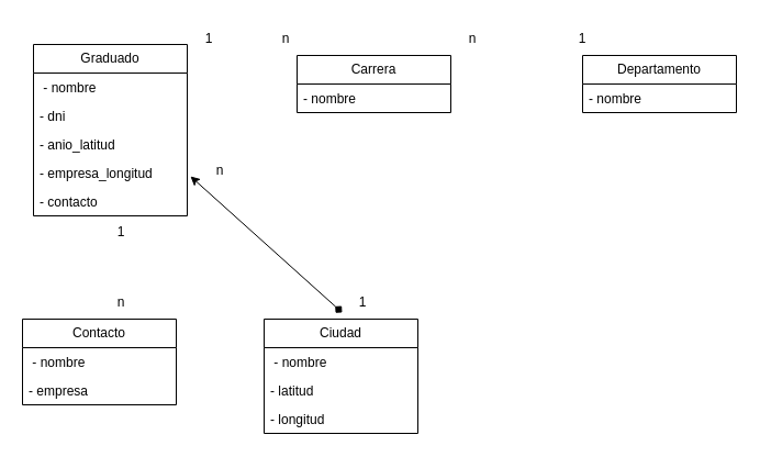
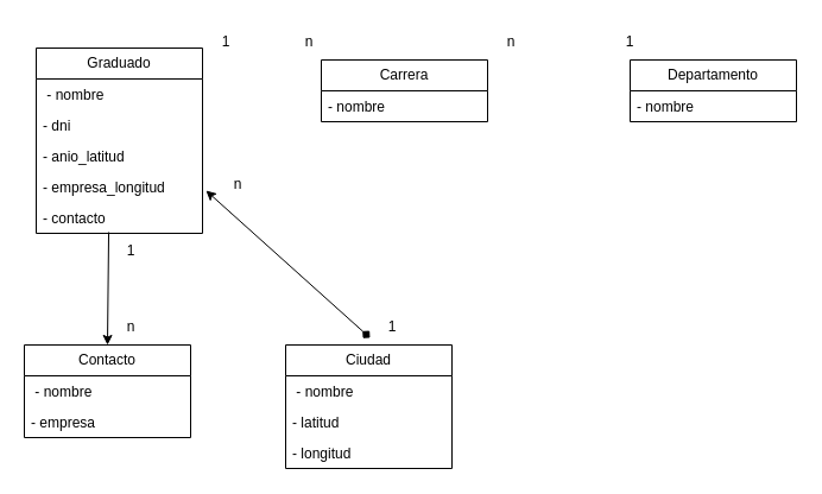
  <mxCell id="0" />
  <mxCell id="1" parent="0" />
  <mxCell id="2" value="Graduado" style="swimlane;fontStyle=0;childLayout=stackLayout;horizontal=1;startSize=26;fillColor=none;horizontalStack=0;resizeParent=1;resizeParentMax=0;resizeLast=0;collapsible=1;marginBottom=0;whiteSpace=wrap;html=1;" vertex="1" parent="1"><mxGeometry x="30" y="40" width="140" height="156" as="geometry" /></mxCell>
  <mxCell id="3" value="&amp;nbsp;- nombre" style="text;strokeColor=none;fillColor=none;align=left;verticalAlign=top;spacingLeft=4;spacingRight=4;overflow=hidden;rotatable=0;points=[[0,0.5],[1,0.5]];portConstraint=eastwest;whiteSpace=wrap;html=1;" vertex="1" parent="2"><mxGeometry y="26" width="140" height="26" as="geometry" /></mxCell>
  <mxCell id="4" value="- dni" style="text;strokeColor=none;fillColor=none;align=left;verticalAlign=top;spacingLeft=4;spacingRight=4;overflow=hidden;rotatable=0;points=[[0,0.5],[1,0.5]];portConstraint=eastwest;whiteSpace=wrap;html=1;" vertex="1" parent="2"><mxGeometry y="52" width="140" height="26" as="geometry" /></mxCell>
  <mxCell id="5" value="- anio_latitud" style="text;strokeColor=none;fillColor=none;align=left;verticalAlign=top;spacingLeft=4;spacingRight=4;overflow=hidden;rotatable=0;points=[[0,0.5],[1,0.5]];portConstraint=eastwest;whiteSpace=wrap;html=1;" vertex="1" parent="2"><mxGeometry y="78" width="140" height="26" as="geometry" /></mxCell>
  <mxCell id="6" value="- empresa_longitud" style="text;strokeColor=none;fillColor=none;align=left;verticalAlign=top;spacingLeft=4;spacingRight=4;overflow=hidden;rotatable=0;points=[[0,0.5],[1,0.5]];portConstraint=eastwest;whiteSpace=wrap;html=1;" vertex="1" parent="2"><mxGeometry y="104" width="140" height="26" as="geometry" /></mxCell>
  <mxCell id="7" value="- contacto" style="text;strokeColor=none;fillColor=none;align=left;verticalAlign=top;spacingLeft=4;spacingRight=4;overflow=hidden;rotatable=0;points=[[0,0.5],[1,0.5]];portConstraint=eastwest;whiteSpace=wrap;html=1;" vertex="1" parent="2"><mxGeometry y="130" width="140" height="26" as="geometry" /></mxCell>
  <mxCell id="8" value="Carrera" style="swimlane;fontStyle=0;childLayout=stackLayout;horizontal=1;startSize=26;fillColor=none;horizontalStack=0;resizeParent=1;resizeParentMax=0;resizeLast=0;collapsible=1;marginBottom=0;whiteSpace=wrap;html=1;" vertex="1" parent="1"><mxGeometry x="270" y="50" width="140" height="52" as="geometry" /></mxCell>
  <mxCell id="9" value="- nombre" style="text;strokeColor=none;fillColor=none;align=left;verticalAlign=top;spacingLeft=4;spacingRight=4;overflow=hidden;rotatable=0;points=[[0,0.5],[1,0.5]];portConstraint=eastwest;whiteSpace=wrap;html=1;" vertex="1" parent="8"><mxGeometry y="26" width="140" height="26" as="geometry" /></mxCell>
  <mxCell id="10" value="Departamento" style="swimlane;fontStyle=0;childLayout=stackLayout;horizontal=1;startSize=26;fillColor=none;horizontalStack=0;resizeParent=1;resizeParentMax=0;resizeLast=0;collapsible=1;marginBottom=0;whiteSpace=wrap;html=1;" vertex="1" parent="1"><mxGeometry x="530" y="50" width="140" height="52" as="geometry" /></mxCell>
  <mxCell id="11" value="- nombre" style="text;strokeColor=none;fillColor=none;align=left;verticalAlign=top;spacingLeft=4;spacingRight=4;overflow=hidden;rotatable=0;points=[[0,0.5],[1,0.5]];portConstraint=eastwest;whiteSpace=wrap;html=1;" vertex="1" parent="10"><mxGeometry y="26" width="140" height="26" as="geometry" /></mxCell>
  <mxCell id="12" value="Contacto" style="swimlane;fontStyle=0;childLayout=stackLayout;horizontal=1;startSize=26;fillColor=none;horizontalStack=0;resizeParent=1;resizeParentMax=0;resizeLast=0;collapsible=1;marginBottom=0;whiteSpace=wrap;html=1;" vertex="1" parent="1"><mxGeometry x="20" y="290" width="140" height="78" as="geometry" /></mxCell>
  <mxCell id="13" value="&amp;nbsp;- nombre" style="text;strokeColor=none;fillColor=none;align=left;verticalAlign=top;spacingLeft=4;spacingRight=4;overflow=hidden;rotatable=0;points=[[0,0.5],[1,0.5]];portConstraint=eastwest;whiteSpace=wrap;html=1;" vertex="1" parent="12"><mxGeometry y="26" width="140" height="26" as="geometry" /></mxCell>
  <mxCell id="14" value="- empresa" style="text;strokeColor=none;fillColor=none;align=left;verticalAlign=top;spacingLeft=4;spacingRight=4;overflow=hidden;rotatable=0;points=[[0,0.5],[1,0.5]];portConstraint=eastwest;whiteSpace=wrap;html=1;" vertex="1" parent="12"><mxGeometry y="52" width="140" height="26" as="geometry" /></mxCell>
+ <mxCell id="15" value="" style="endArrow=classic;html=1;rounded=0;exitX=0.436;exitY=0.962;exitDx=0;exitDy=0;exitPerimeter=0;entryX=0.5;entryY=0;entryDx=0;entryDy=0;" edge="1" parent="1" source="7" target="12"><mxGeometry width="50" height="50" relative="1" as="geometry"><mxPoint x="280" y="460" as="sourcePoint" /><mxPoint x="330" y="410" as="targetPoint" /></mxGeometry></mxCell>
  <mxCell id="16" value="n" style="text;html=1;align=center;verticalAlign=middle;whiteSpace=wrap;rounded=0;" vertex="1" parent="1"><mxGeometry x="170" y="140" width="60" height="30" as="geometry" /></mxCell>
  <mxCell id="17" value="1" style="text;html=1;align=center;verticalAlign=middle;whiteSpace=wrap;rounded=0;" vertex="1" parent="1"><mxGeometry x="80" y="196" width="60" height="30" as="geometry" /></mxCell>
  <mxCell id="18" value="n" style="text;html=1;align=center;verticalAlign=middle;whiteSpace=wrap;rounded=0;" vertex="1" parent="1"><mxGeometry x="400" y="20" width="60" height="30" as="geometry" /></mxCell>
  <mxCell id="19" value="n" style="text;html=1;align=center;verticalAlign=middle;whiteSpace=wrap;rounded=0;" vertex="1" parent="1"><mxGeometry x="230" y="20" width="60" height="30" as="geometry" /></mxCell>
  <mxCell id="20" value="1" style="text;html=1;align=center;verticalAlign=middle;whiteSpace=wrap;rounded=0;" vertex="1" parent="1"><mxGeometry x="160" y="20" width="60" height="30" as="geometry" /></mxCell>
  <mxCell id="21" value="1" style="text;html=1;align=center;verticalAlign=middle;whiteSpace=wrap;rounded=0;" vertex="1" parent="1"><mxGeometry x="500" y="20" width="60" height="30" as="geometry" /></mxCell>
  <mxCell id="22" value="Ciudad" style="swimlane;fontStyle=0;childLayout=stackLayout;horizontal=1;startSize=26;fillColor=none;horizontalStack=0;resizeParent=1;resizeParentMax=0;resizeLast=0;collapsible=1;marginBottom=0;whiteSpace=wrap;html=1;" vertex="1" parent="1"><mxGeometry x="240" y="290" width="140" height="104" as="geometry" /></mxCell>
  <mxCell id="23" value="&amp;nbsp;- nombre" style="text;strokeColor=none;fillColor=none;align=left;verticalAlign=top;spacingLeft=4;spacingRight=4;overflow=hidden;rotatable=0;points=[[0,0.5],[1,0.5]];portConstraint=eastwest;whiteSpace=wrap;html=1;" vertex="1" parent="22"><mxGeometry y="26" width="140" height="26" as="geometry" /></mxCell>
  <mxCell id="24" value="- latitud" style="text;strokeColor=none;fillColor=none;align=left;verticalAlign=top;spacingLeft=4;spacingRight=4;overflow=hidden;rotatable=0;points=[[0,0.5],[1,0.5]];portConstraint=eastwest;whiteSpace=wrap;html=1;" vertex="1" parent="22"><mxGeometry y="52" width="140" height="26" as="geometry" /></mxCell>
  <mxCell id="25" value="- longitud" style="text;strokeColor=none;fillColor=none;align=left;verticalAlign=top;spacingLeft=4;spacingRight=4;overflow=hidden;rotatable=0;points=[[0,0.5],[1,0.5]];portConstraint=eastwest;whiteSpace=wrap;html=1;" vertex="1" parent="22"><mxGeometry y="78" width="140" height="26" as="geometry" /></mxCell>
  <mxCell id="26" value="" style="endArrow=diamond;startArrow=classic;html=1;rounded=0;exitX=1.021;exitY=-0.385;exitDx=0;exitDy=0;exitPerimeter=0;entryX=0.507;entryY=-0.058;entryDx=0;entryDy=0;entryPerimeter=0;" edge="1" parent="1" source="7" target="22"><mxGeometry width="50" height="50" relative="1" as="geometry"><mxPoint x="260" y="260" as="sourcePoint" /><mxPoint x="310" y="210" as="targetPoint" /></mxGeometry></mxCell>
  <mxCell id="27" value="n" style="text;html=1;align=center;verticalAlign=middle;whiteSpace=wrap;rounded=0;" vertex="1" parent="1"><mxGeometry x="80" y="260" width="60" height="30" as="geometry" /></mxCell>
  <mxCell id="28" value="1" style="text;html=1;align=center;verticalAlign=middle;whiteSpace=wrap;rounded=0;" vertex="1" parent="1"><mxGeometry x="300" y="260" width="60" height="30" as="geometry" /></mxCell>
